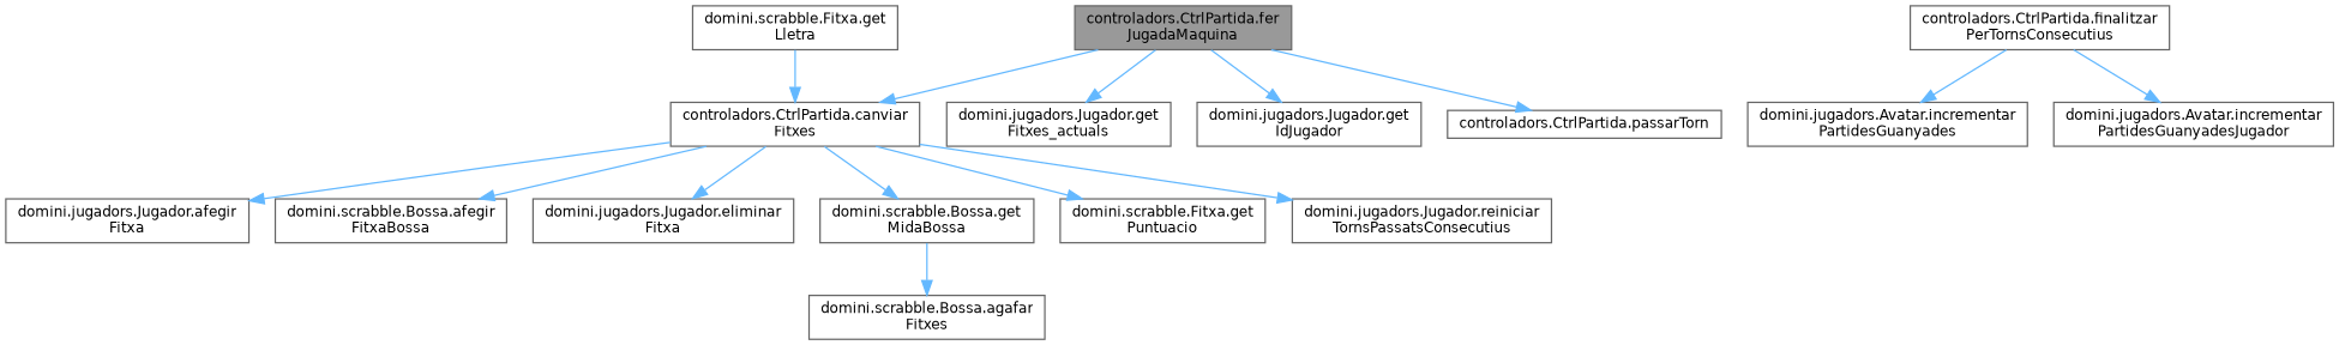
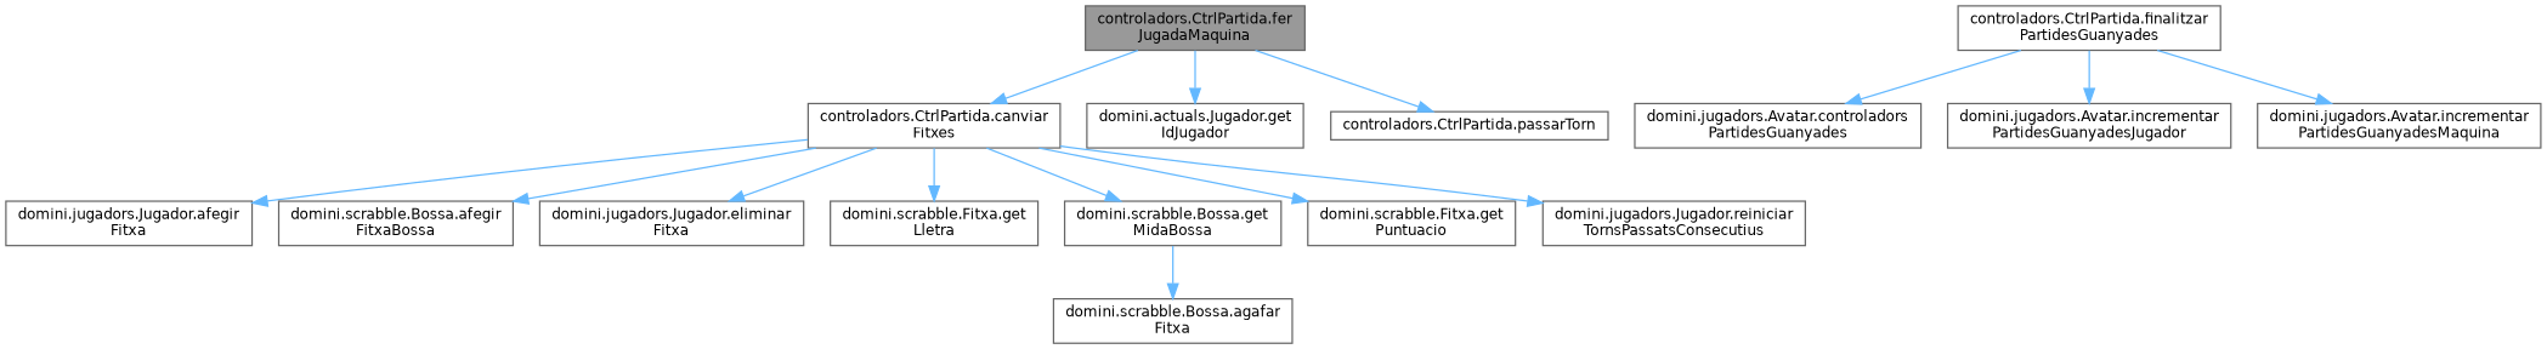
  digraph {
    rankdir=TB
    node [color=grey40 fillcolor=white fontname=Helvetica fontsize=10 shape=box style=filled]
    edge [color=steelblue1 fontname=Helvetica fontsize=10 labelfontname=Helvetica labelfontsize=10 style=solid]
    n1 [color=gray40 fillcolor=grey60 fontcolor=black height=0.2 label="controladors.CtrlPartida.fer\lJugadaMaquina" width=0.4]
    n2 [height=0.2 label="controladors.CtrlPartida.canviar\lFitxes" width=0.4]
-   n3 [height=0.2 label="domini.jugadors.Jugador.get\lFitxes_actuals" width=0.4]
-   n4 [height=0.2 label="domini.jugadors.Jugador.get\lIdJugador" width=0.4]
+   n4 [height=0.2 label="domini.actuals.Jugador.get\lIdJugador" width=0.4]
    n5 [height=0.2 label="controladors.CtrlPartida.passarTorn" width=0.4]
    n6 [height=0.2 label="domini.jugadors.Jugador.afegir\lFitxa" width=0.4]
    n7 [height=0.2 label="domini.scrabble.Bossa.afegir\lFitxaBossa" width=0.4]
    n8 [height=0.2 label="domini.jugadors.Jugador.eliminar\lFitxa" width=0.4]
    n9 [height=0.2 label="domini.scrabble.Fitxa.get\lLletra" width=0.4]
    n10 [height=0.2 label="domini.scrabble.Bossa.get\lMidaBossa" width=0.4]
    n11 [height=0.2 label="domini.scrabble.Fitxa.get\lPuntuacio" width=0.4]
    n12 [height=0.2 label="domini.jugadors.Jugador.reiniciar\lTornsPassatsConsecutius" width=0.4]
-   n13 [height=0.2 label="domini.scrabble.Bossa.agafar\lFitxes" width=0.4]
-   n14 [height=0.2 label="controladors.CtrlPartida.finalitzar\lPerTornsConsecutius" width=0.4]
-   n15 [height=0.2 label="domini.jugadors.Avatar.incrementar\lPartidesGuanyades" width=0.4]
+   n13 [height=0.2 label="domini.scrabble.Bossa.agafar\lFitxa" width=0.4]
+   n14 [height=0.2 label="controladors.CtrlPartida.finalitzar\lPartidesGuanyades" width=0.4]
+   n15 [height=0.2 label="domini.jugadors.Avatar.controladors\lPartidesGuanyades" width=0.4]
    n16 [height=0.2 label="domini.jugadors.Avatar.incrementar\lPartidesGuanyadesJugador" width=0.4]
+   n17 [height=0.2 label="domini.jugadors.Avatar.incrementar\lPartidesGuanyadesMaquina" width=0.4]
    n1 -> n2
-   n1 -> n3
    n1 -> n4
    n1 -> n5
    n2 -> n6
    n2 -> n7
    n2 -> n8
-   n9 -> n2
+   n2 -> n9
    n2 -> n10
    n2 -> n11
    n2 -> n12
    n10 -> n13
    n14 -> n15
    n14 -> n16
+   n14 -> n17
  }
